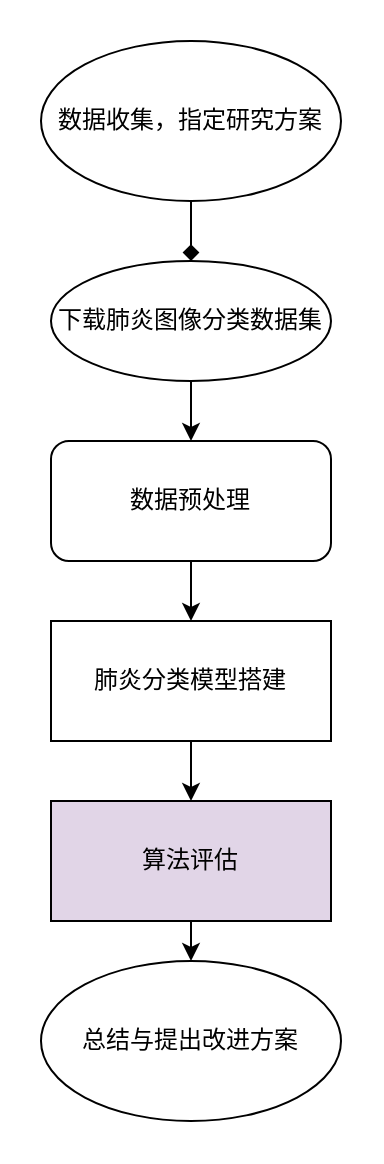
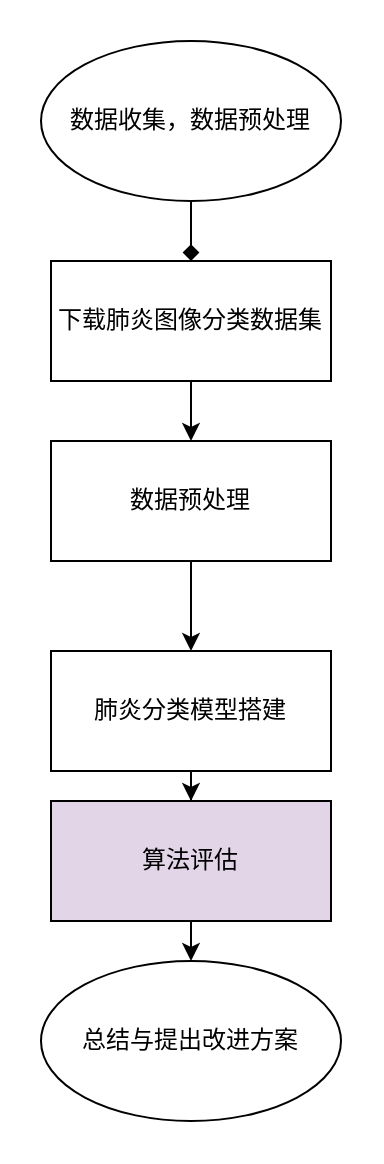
  <mxCell id="0" />
  <mxCell id="1" parent="0" />
  <mxCell id="2" value="" style="edgeStyle=orthogonalEdgeStyle;rounded=0;orthogonalLoop=1;jettySize=auto;html=1;verticalAlign=middle;endArrow=diamond;" edge="1" parent="1" source="3" target="5"><mxGeometry relative="1" as="geometry" /></mxCell>
- <mxCell id="3" value="数据收集，指定研究方案" style="ellipse;whiteSpace=wrap;html=1;verticalAlign=middle;" vertex="1" parent="1"><mxGeometry x="20" y="20" width="150" height="80" as="geometry" /></mxCell>
+ <mxCell id="3" value="数据收集，数据预处理" style="ellipse;whiteSpace=wrap;html=1;verticalAlign=middle;" vertex="1" parent="1"><mxGeometry x="20" y="20" width="150" height="80" as="geometry" /></mxCell>
  <mxCell id="4" value="" style="edgeStyle=orthogonalEdgeStyle;rounded=0;orthogonalLoop=1;jettySize=auto;html=1;verticalAlign=middle;" edge="1" parent="1" source="5" target="7"><mxGeometry relative="1" as="geometry" /></mxCell>
- <mxCell id="5" value="下载肺炎图像分类数据集" style="ellipse;whiteSpace=wrap;html=1;verticalAlign=middle;" vertex="1" parent="1"><mxGeometry x="25" y="130" width="140" height="60" as="geometry" /></mxCell>
+ <mxCell id="5" value="下载肺炎图像分类数据集" style="whiteSpace=wrap;html=1;verticalAlign=middle;" vertex="1" parent="1"><mxGeometry x="25" y="130" width="140" height="60" as="geometry" /></mxCell>
  <mxCell id="6" value="" style="edgeStyle=orthogonalEdgeStyle;rounded=0;orthogonalLoop=1;jettySize=auto;html=1;verticalAlign=middle;" edge="1" parent="1" source="7" target="9"><mxGeometry relative="1" as="geometry" /></mxCell>
- <mxCell id="7" value="数据预处理" style="whiteSpace=wrap;html=1;verticalAlign=middle;rounded=1;" vertex="1" parent="1"><mxGeometry x="25" y="220" width="140" height="60" as="geometry" /></mxCell>
+ <mxCell id="7" value="数据预处理" style="whiteSpace=wrap;html=1;verticalAlign=middle;" vertex="1" parent="1"><mxGeometry x="25" y="220" width="140" height="60" as="geometry" /></mxCell>
  <mxCell id="8" value="" style="edgeStyle=orthogonalEdgeStyle;rounded=0;orthogonalLoop=1;jettySize=auto;html=1;verticalAlign=middle;" edge="1" parent="1" source="9" target="11"><mxGeometry relative="1" as="geometry" /></mxCell>
- <mxCell id="9" value="肺炎分类模型搭建" style="whiteSpace=wrap;html=1;verticalAlign=middle;" vertex="1" parent="1"><mxGeometry x="25" y="310" width="140" height="60" as="geometry" /></mxCell>
+ <mxCell id="9" value="肺炎分类模型搭建" style="whiteSpace=wrap;html=1;verticalAlign=middle;" vertex="1" parent="1"><mxGeometry x="25" y="325" width="140" height="60" as="geometry" /></mxCell>
  <mxCell id="10" value="" style="edgeStyle=orthogonalEdgeStyle;rounded=0;orthogonalLoop=1;jettySize=auto;html=1;verticalAlign=middle;" edge="1" parent="1" source="11"><mxGeometry relative="1" as="geometry"><mxPoint x="95" y="480" as="targetPoint" /></mxGeometry></mxCell>
  <mxCell id="11" value="算法评估" style="whiteSpace=wrap;html=1;verticalAlign=middle;fillColor=#e1d5e7;" vertex="1" parent="1"><mxGeometry x="25" y="400" width="140" height="60" as="geometry" /></mxCell>
  <mxCell id="12" value="总结与提出改进方案" style="ellipse;whiteSpace=wrap;html=1;verticalAlign=middle;" vertex="1" parent="1"><mxGeometry x="20" y="480" width="150" height="80" as="geometry" /></mxCell>
